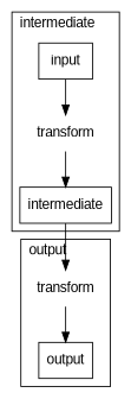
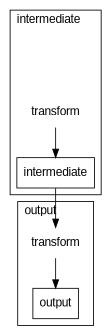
  digraph {
    fontname="Liberation Sans"
    node [shape=rectangle fontname="Liberation Sans"]
    edge [fontname="Liberation Sans"]
-   n1 [label=input]
    n2 [label=transform shape=plaintext]
    n3 [label=intermediate]
    n4 [label=transform shape=plaintext]
    n5 [label=output]
    subgraph cluster_1 {
      label=intermediate
      labeljust=l
-     n1
      n2
      n3
    }
    subgraph cluster_2 {
      label=output
      labeljust=l
      n4
      n5
    }
-   n1 -> n2
    n2 -> n3
    n3 -> n4
    n4 -> n5
  }
